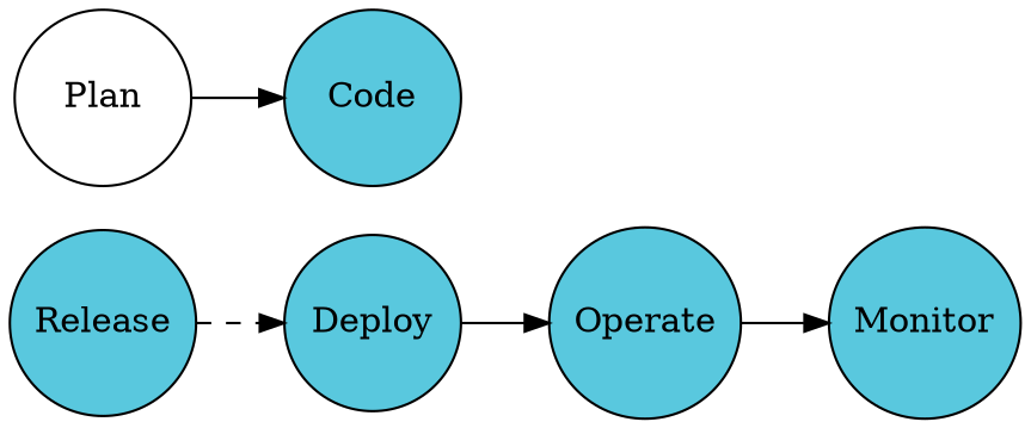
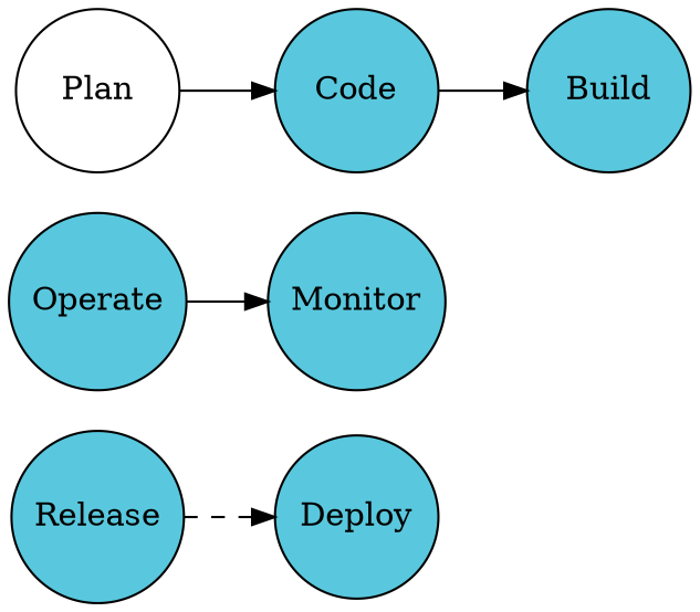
  graph {
    rankdir=LR
    node [fillcolor="#59C8DE" shape=circle style=filled]
    edge [dir=forward style=solid]
    n1 [label=<Release> width=1]
    n2 [label=<Deploy> width=1]
    n3 [label=<Operate> width=1]
    n4 [label=<Monitor> width=1]
    n5 [fillcolor=white label=<Plan> width=1]
    n6 [label=<Code> width=1]
+   n7 [label=<Build> width=1]
    n1 -- n2 [style=dashed]
-   n2 -- n3
    n3 -- n4
    n5 -- n6
+   n6 -- n7
  }
